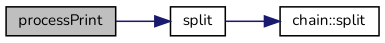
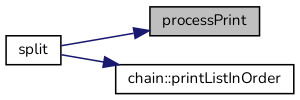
  digraph {
    fontname=Nunito
    rankdir=LR
    node [color=black fillcolor=white fontname=Nunito fontsize=10 shape=record style=filled]
    edge [color=midnightblue fontname=Nunito fontsize=10 labelfontname=Helvetica labelfontsize=10 style=solid]
    n1 [fillcolor=grey75 fontcolor=black height=0.2 label=processPrint width=0.4]
    n2 [height=0.2 label=split width=0.4]
-   n3 [height=0.2 label="chain::split" width=0.4]
-   n1 -> n2
+   n3 [height=0.2 label="chain::printListInOrder" width=0.4]
+   n2 -> n1
    n2 -> n3
  }
